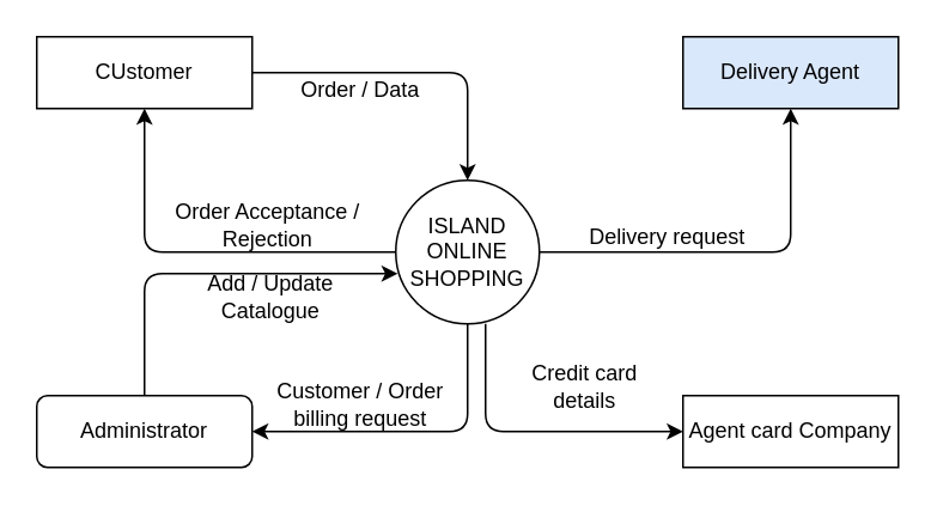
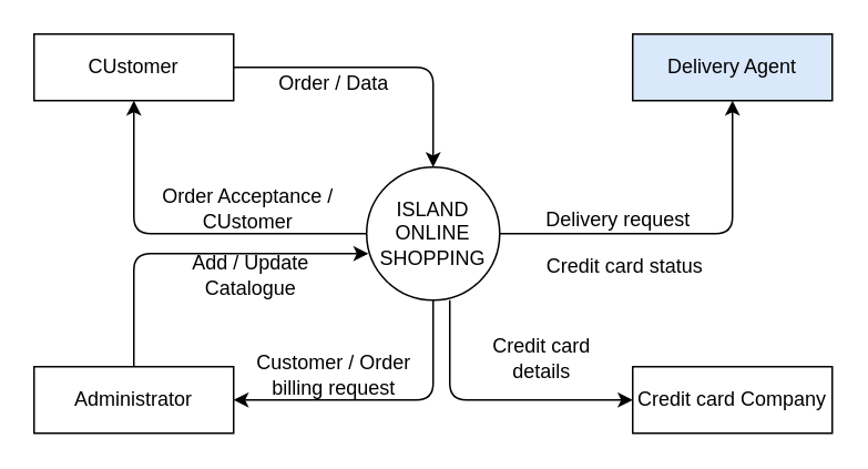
  <mxCell id="0" />
  <mxCell id="1" parent="0" />
  <mxCell id="2" value="" style="group" vertex="1" connectable="0" parent="1"><mxGeometry x="20" y="20" width="480" height="240" as="geometry" /></mxCell>
  <mxCell id="3" value="ISLAND ONLINE SHOPPING" style="ellipse;whiteSpace=wrap;html=1;aspect=fixed;" vertex="1" parent="2"><mxGeometry x="200" y="80" width="80" height="80" as="geometry" /></mxCell>
  <mxCell id="4" value="CUstomer" style="rounded=0;whiteSpace=wrap;html=1;" vertex="1" parent="2"><mxGeometry width="120" height="40" as="geometry" /></mxCell>
- <mxCell id="5" value="Administrator" style="whiteSpace=wrap;html=1;rounded=1;" vertex="1" parent="2"><mxGeometry y="200" width="120" height="40" as="geometry" /></mxCell>
- <mxCell id="6" value="Agent card Company" style="rounded=0;whiteSpace=wrap;html=1;" vertex="1" parent="2"><mxGeometry x="360" y="200" width="120" height="40" as="geometry" /></mxCell>
+ <mxCell id="5" value="Administrator" style="rounded=0;whiteSpace=wrap;html=1;" vertex="1" parent="2"><mxGeometry y="200" width="120" height="40" as="geometry" /></mxCell>
+ <mxCell id="6" value="Credit card Company" style="rounded=0;whiteSpace=wrap;html=1;" vertex="1" parent="2"><mxGeometry x="360" y="200" width="120" height="40" as="geometry" /></mxCell>
  <mxCell id="7" value="Delivery Agent" style="rounded=0;whiteSpace=wrap;html=1;fillColor=#dae8fc;" vertex="1" parent="2"><mxGeometry x="360" width="120" height="40" as="geometry" /></mxCell>
  <mxCell id="8" value="" style="endArrow=classic;html=1;exitX=0;exitY=0.5;exitDx=0;exitDy=0;entryX=0.5;entryY=1;entryDx=0;entryDy=0;" edge="1" parent="2" source="3" target="4"><mxGeometry width="50" height="50" relative="1" as="geometry"><mxPoint x="250" y="170" as="sourcePoint" /><mxPoint x="20" y="120" as="targetPoint" /><Array as="points"><mxPoint x="60" y="120" /></Array></mxGeometry></mxCell>
  <mxCell id="9" value="" style="endArrow=classic;html=1;exitX=0.5;exitY=1;exitDx=0;exitDy=0;entryX=1;entryY=0.5;entryDx=0;entryDy=0;" edge="1" parent="2" source="3" target="5"><mxGeometry width="50" height="50" relative="1" as="geometry"><mxPoint x="210" y="130" as="sourcePoint" /><mxPoint x="70" y="50" as="targetPoint" /><Array as="points"><mxPoint x="240" y="220" /></Array></mxGeometry></mxCell>
  <mxCell id="10" value="" style="endArrow=classic;html=1;entryX=0;entryY=0.5;entryDx=0;entryDy=0;" edge="1" parent="2" target="6"><mxGeometry width="50" height="50" relative="1" as="geometry"><mxPoint x="250" y="160" as="sourcePoint" /><mxPoint x="130" y="230" as="targetPoint" /><Array as="points"><mxPoint x="250" y="220" /></Array></mxGeometry></mxCell>
  <mxCell id="11" value="" style="endArrow=classic;html=1;exitX=1;exitY=0.5;exitDx=0;exitDy=0;" edge="1" parent="2" source="3"><mxGeometry width="50" height="50" relative="1" as="geometry"><mxPoint x="420" y="90" as="sourcePoint" /><mxPoint x="420" y="40" as="targetPoint" /><Array as="points"><mxPoint x="420" y="120" /></Array></mxGeometry></mxCell>
  <mxCell id="12" value="Delivery request" style="edgeLabel;html=1;align=center;verticalAlign=middle;resizable=0;points=[];fontSize=12;" vertex="1" connectable="0" parent="11"><mxGeometry x="-0.564" y="9" relative="1" as="geometry"><mxPoint x="22" as="offset" /></mxGeometry></mxCell>
  <mxCell id="13" value="" style="endArrow=classic;html=1;exitX=1;exitY=0.5;exitDx=0;exitDy=0;entryX=0.5;entryY=0;entryDx=0;entryDy=0;" edge="1" parent="2" source="4" target="3"><mxGeometry width="50" height="50" relative="1" as="geometry"><mxPoint x="280" y="200" as="sourcePoint" /><mxPoint x="160" y="260" as="targetPoint" /><Array as="points"><mxPoint x="240" y="20" /></Array></mxGeometry></mxCell>
  <mxCell id="14" value="" style="endArrow=classic;html=1;exitX=0.5;exitY=0;exitDx=0;exitDy=0;entryX=0.013;entryY=0.65;entryDx=0;entryDy=0;entryPerimeter=0;" edge="1" parent="2" source="5" target="3"><mxGeometry width="50" height="50" relative="1" as="geometry"><mxPoint x="290" y="210" as="sourcePoint" /><mxPoint x="198" y="135" as="targetPoint" /><Array as="points"><mxPoint x="60" y="132" /></Array></mxGeometry></mxCell>
  <mxCell id="15" value="Order / Data" style="text;html=1;align=center;verticalAlign=middle;resizable=0;points=[];autosize=1;" vertex="1" parent="2"><mxGeometry x="140" y="20" width="80" height="20" as="geometry" /></mxCell>
- <mxCell id="16" value="Order Acceptance /&amp;nbsp;&lt;br&gt;Rejection&amp;nbsp;" style="text;html=1;align=center;verticalAlign=middle;resizable=0;points=[];autosize=1;" vertex="1" parent="2"><mxGeometry x="70" y="90" width="120" height="30" as="geometry" /></mxCell>
+ <mxCell id="16" value="Order Acceptance /&amp;nbsp;&lt;br&gt;CUstomer&amp;nbsp;" style="text;html=1;align=center;verticalAlign=middle;resizable=0;points=[];autosize=1;" vertex="1" parent="2"><mxGeometry x="70" y="90" width="120" height="30" as="geometry" /></mxCell>
  <mxCell id="17" value="Add / Update&lt;br&gt;Catalogue" style="text;html=1;align=center;verticalAlign=middle;resizable=0;points=[];autosize=1;" vertex="1" parent="2"><mxGeometry x="85" y="130" width="90" height="30" as="geometry" /></mxCell>
  <mxCell id="18" value="Customer / Order&lt;br&gt;billing request" style="text;html=1;align=center;verticalAlign=middle;resizable=0;points=[];autosize=1;" vertex="1" parent="2"><mxGeometry x="125" y="190" width="110" height="30" as="geometry" /></mxCell>
  <mxCell id="19" value="Credit card&lt;br&gt;details" style="text;html=1;align=center;verticalAlign=middle;resizable=0;points=[];autosize=1;" vertex="1" parent="2"><mxGeometry x="270" y="180" width="70" height="30" as="geometry" /></mxCell>
+ <mxCell id="20" value="Credit card status" style="text;html=1;align=center;verticalAlign=middle;resizable=0;points=[];autosize=1;" vertex="1" parent="2"><mxGeometry x="300" y="130" width="110" height="20" as="geometry" /></mxCell>
